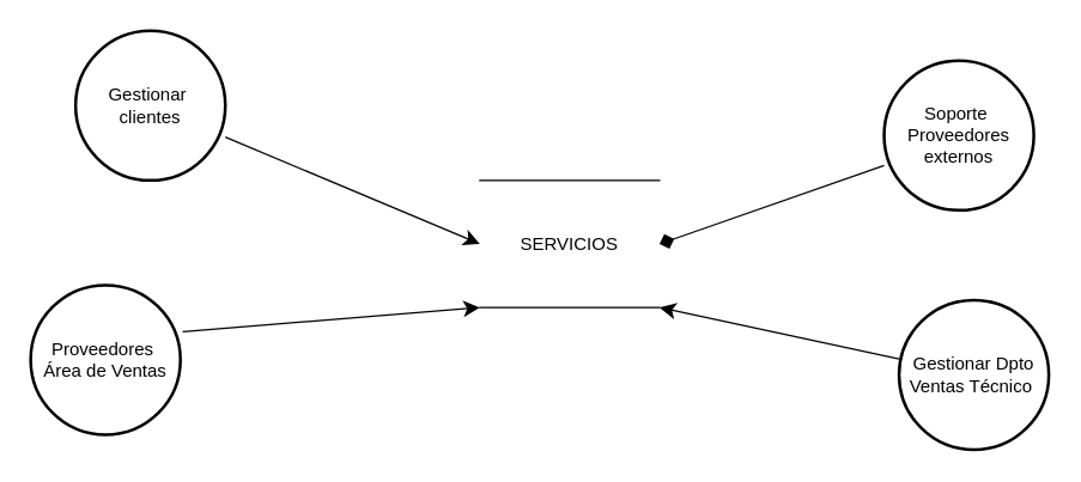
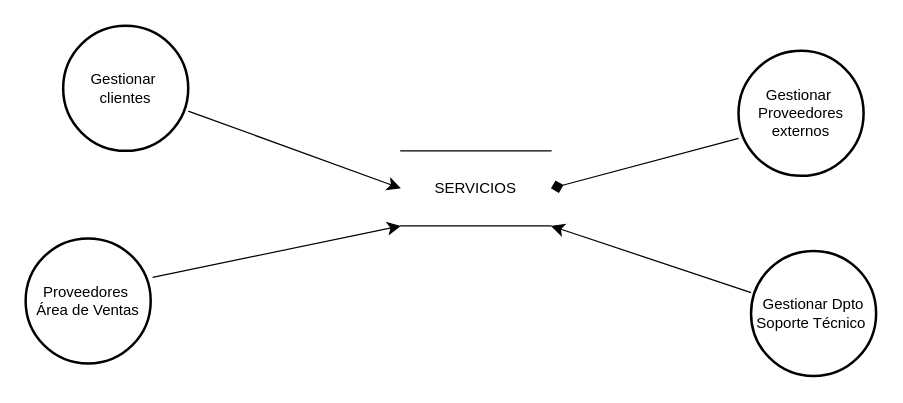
  <mxCell id="0" />
  <mxCell id="1" parent="0" />
  <mxCell id="2" value="Gestionar&amp;nbsp;&lt;div&gt;clientes&lt;/div&gt;" style="strokeWidth=2;html=1;shape=mxgraph.flowchart.start_2;whiteSpace=wrap;" vertex="1" parent="1"><mxGeometry x="50" y="20" width="100" height="100" as="geometry" /></mxCell>
- <mxCell id="3" value="Soporte&amp;nbsp;&lt;div&gt;Proveedores externos&lt;/div&gt;" style="strokeWidth=2;html=1;shape=mxgraph.flowchart.start_2;whiteSpace=wrap;" vertex="1" parent="1"><mxGeometry x="590" y="40" width="100" height="100" as="geometry" /></mxCell>
+ <mxCell id="3" value="Gestionar&amp;nbsp;&lt;div&gt;Proveedores externos&lt;/div&gt;" style="strokeWidth=2;html=1;shape=mxgraph.flowchart.start_2;whiteSpace=wrap;" vertex="1" parent="1"><mxGeometry x="590" y="40" width="100" height="100" as="geometry" /></mxCell>
  <mxCell id="4" value="Proveedores&amp;nbsp;&lt;div&gt;Área de Ventas&lt;/div&gt;" style="strokeWidth=2;html=1;shape=mxgraph.flowchart.start_2;whiteSpace=wrap;" vertex="1" parent="1"><mxGeometry x="20" y="190" width="100" height="100" as="geometry" /></mxCell>
- <mxCell id="5" value="Gestionar Dpto Ventas Técnico&amp;nbsp;" style="strokeWidth=2;html=1;shape=mxgraph.flowchart.start_2;whiteSpace=wrap;" vertex="1" parent="1"><mxGeometry x="600" y="200" width="100" height="100" as="geometry" /></mxCell>
- <mxCell id="6" value="SERVICIOS" style="shape=partialRectangle;whiteSpace=wrap;html=1;left=0;right=0;fillColor=none;" vertex="1" parent="1"><mxGeometry x="320" y="120" width="120" height="85" as="geometry" /></mxCell>
+ <mxCell id="5" value="Gestionar Dpto Soporte Técnico&amp;nbsp;" style="strokeWidth=2;html=1;shape=mxgraph.flowchart.start_2;whiteSpace=wrap;" vertex="1" parent="1"><mxGeometry x="600" y="200" width="100" height="100" as="geometry" /></mxCell>
+ <mxCell id="6" value="SERVICIOS" style="shape=partialRectangle;whiteSpace=wrap;html=1;left=0;right=0;fillColor=none;" vertex="1" parent="1"><mxGeometry x="320" y="120" width="120" height="60" as="geometry" /></mxCell>
  <mxCell id="7" value="" style="endArrow=classic;html=1;rounded=0;fontSize=12;startSize=8;endSize=8;curved=1;entryX=0;entryY=0.5;entryDx=0;entryDy=0;" edge="1" parent="1" source="2" target="6"><mxGeometry width="50" height="50" relative="1" as="geometry"><mxPoint x="310" y="210" as="sourcePoint" /><mxPoint x="10" y="90" as="targetPoint" /></mxGeometry></mxCell>
  <mxCell id="8" value="" style="endArrow=diamond;html=1;rounded=0;fontSize=12;startSize=8;endSize=8;curved=1;exitX=0;exitY=0.7;exitDx=0;exitDy=0;exitPerimeter=0;entryX=1;entryY=0.5;entryDx=0;entryDy=0;" edge="1" parent="1" source="3" target="6"><mxGeometry width="50" height="50" relative="1" as="geometry"><mxPoint x="360" y="210" as="sourcePoint" /><mxPoint x="760" y="-20" as="targetPoint" /></mxGeometry></mxCell>
  <mxCell id="9" value="" style="endArrow=classic;html=1;rounded=0;fontSize=12;startSize=8;endSize=8;curved=1;exitX=1.015;exitY=0.311;exitDx=0;exitDy=0;exitPerimeter=0;entryX=0;entryY=1;entryDx=0;entryDy=0;" edge="1" parent="1" source="4" target="6"><mxGeometry width="50" height="50" relative="1" as="geometry"><mxPoint x="360" y="210" as="sourcePoint" /><mxPoint x="100" y="310" as="targetPoint" /></mxGeometry></mxCell>
  <mxCell id="10" value="" style="endArrow=classic;html=1;rounded=0;fontSize=12;startSize=8;endSize=8;curved=1;entryX=1;entryY=1;entryDx=0;entryDy=0;" edge="1" parent="1" source="5" target="6"><mxGeometry width="50" height="50" relative="1" as="geometry"><mxPoint x="380" y="210" as="sourcePoint" /><mxPoint x="430" y="160" as="targetPoint" /></mxGeometry></mxCell>
